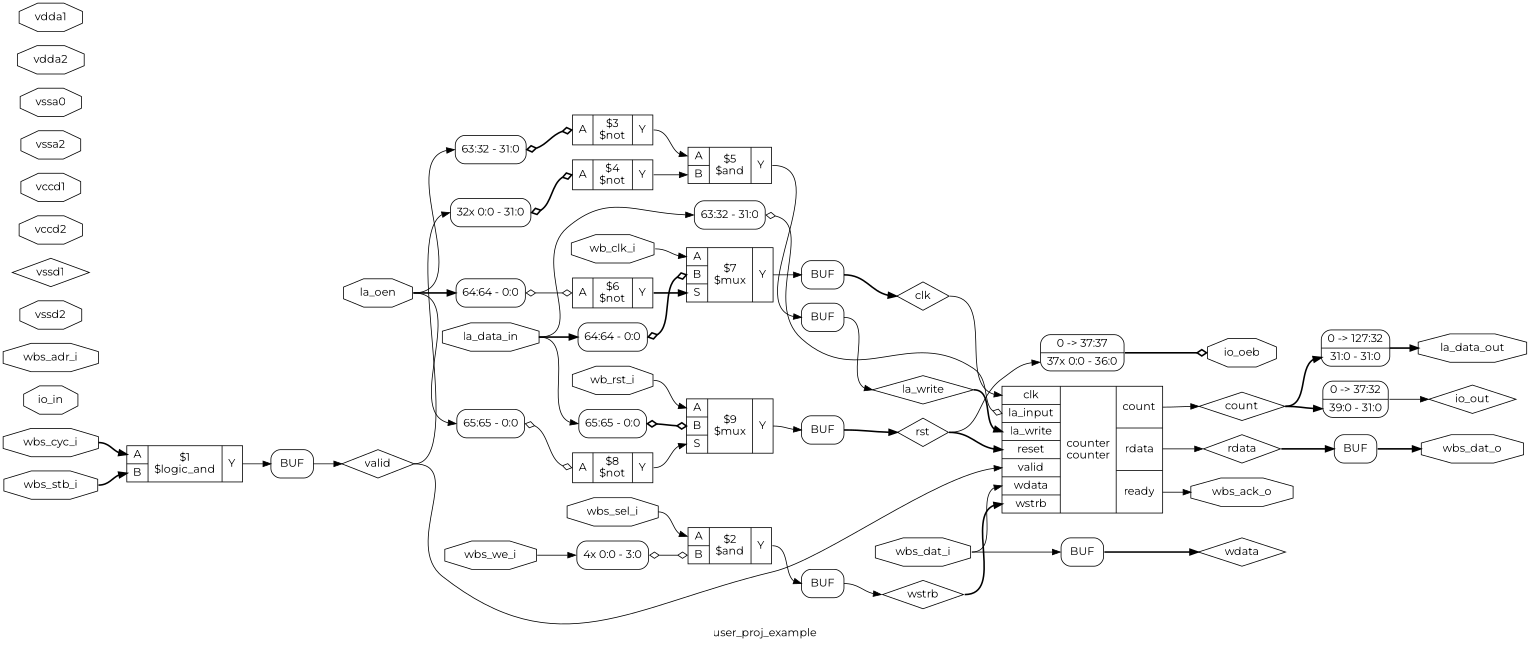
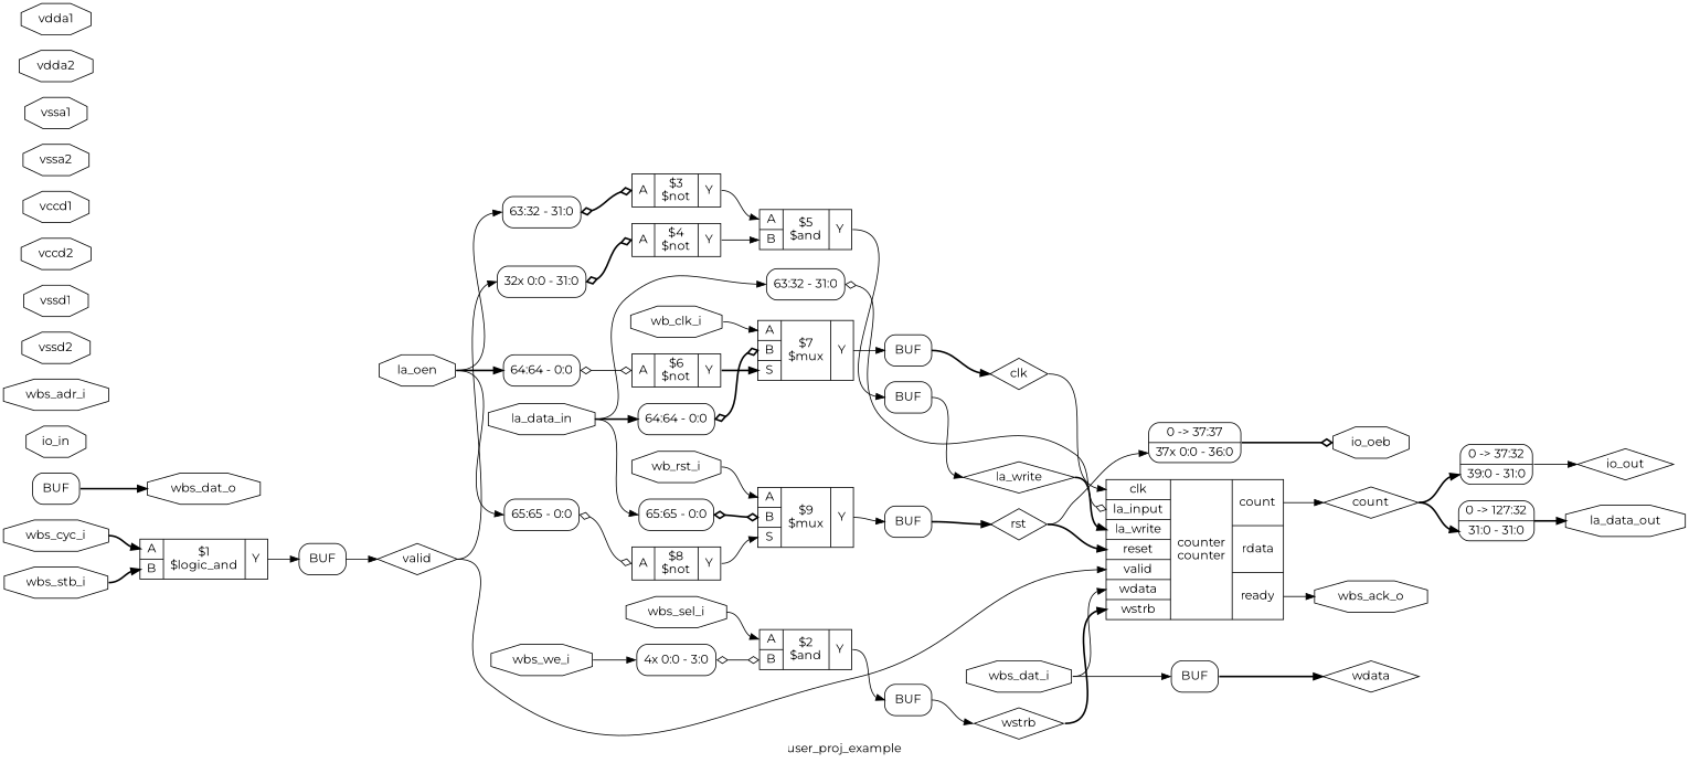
  digraph {
    fontname=Montserrat
    label=user_proj_example
    rankdir=LR
    remincross=true
    node [color=black fontcolor=black fontname=Montserrat shape=octagon]
    edge [color=black fontname=Montserrat headport=w style=solid tailport=e]
    n1 [label=la_write shape=diamond]
    n2 [label="{{<p17> clk|<p42> la_input|<p10> la_write|<p43> reset|<p12> valid|<p14> wdata|<p11> wstrb}|counter\ncounter|{<p13> count|<p15> rdata|<p44> ready}}" shape=record color="" fontcolor=""]
    n3 [label=count shape=diamond]
-   n4 [label=rdata shape=diamond]
    n5 [label=wbs_ack_o]
    n6 [label=wstrb shape=diamond]
    n7 [label=valid shape=diamond]
    n8 [label="<s31> 32x 0:0 - 31:0 " shape=record style=rounded color="" fontcolor=""]
    n9 [label="{{<p46> A}|$4\n$not|{<p49> Y}}" shape=record color="" fontcolor=""]
    n10 [label="0 -&gt; 37:32 |<s0> 39:0 - 31:0 " shape=record style=rounded color="" fontcolor=""]
    n11 [label="0 -&gt; 127:32 |<s0> 31:0 - 31:0 " shape=record style=rounded color="" fontcolor=""]
    n12 [label=io_out shape=diamond]
    n13 [label=la_data_out]
    n14 [label=wdata shape=diamond]
    n15 [label=BUF shape=box style=rounded color="" fontcolor=""]
    n16 [label=wbs_dat_o]
    n17 [label=rst shape=diamond]
    n18 [label="0 -&gt; 37:37 |<s36> 37x 0:0 - 36:0 " shape=record style=rounded color="" fontcolor=""]
    n19 [label=io_oeb]
    n20 [label=clk shape=diamond]
    n21 [label=io_in]
    n22 [label=la_oen]
    n23 [label="<s0> 65:65 - 0:0 " shape=record style=rounded color="" fontcolor=""]
    n24 [label="<s0> 64:64 - 0:0 " shape=record style=rounded color="" fontcolor=""]
    n25 [label="<s0> 63:32 - 31:0 " shape=record style=rounded color="" fontcolor=""]
    n26 [label="{{<p46> A}|$8\n$not|{<p49> Y}}" shape=record color="" fontcolor=""]
    n27 [label="{{<p46> A}|$6\n$not|{<p49> Y}}" shape=record color="" fontcolor=""]
    n28 [label="{{<p46> A}|$3\n$not|{<p49> Y}}" shape=record color="" fontcolor=""]
    n29 [label=la_data_in]
    n30 [label="<s0> 63:32 - 31:0 " shape=record style=rounded color="" fontcolor=""]
    n31 [label="<s0> 65:65 - 0:0 " shape=record style=rounded color="" fontcolor=""]
    n32 [label="<s0> 64:64 - 0:0 " shape=record style=rounded color="" fontcolor=""]
    n33 [label="{{<p46> A|<p47> B|<p48> S}|$9\n$mux|{<p49> Y}}" shape=record color="" fontcolor=""]
    n34 [label="{{<p46> A|<p47> B|<p48> S}|$7\n$mux|{<p49> Y}}" shape=record color="" fontcolor=""]
    n35 [label=wbs_adr_i]
    n36 [label=wbs_dat_i]
    n37 [label=BUF shape=box style=rounded color="" fontcolor=""]
    n38 [label=wbs_sel_i]
    n39 [label="{{<p46> A|<p47> B}|$2\n$and|{<p49> Y}}" shape=record color="" fontcolor=""]
    n40 [label=BUF shape=box style=rounded color="" fontcolor=""]
    n41 [label=wbs_we_i]
    n42 [label="<s3> 4x 0:0 - 3:0 " shape=record style=rounded color="" fontcolor=""]
    n43 [label=wbs_cyc_i]
    n44 [label="{{<p46> A|<p47> B}|$1\n$logic_and|{<p49> Y}}" shape=record color="" fontcolor=""]
    n45 [label=BUF shape=box style=rounded color="" fontcolor=""]
    n46 [label=wbs_stb_i]
    n47 [label=wb_rst_i]
    n48 [label=BUF shape=box style=rounded color="" fontcolor=""]
    n49 [label=wb_clk_i]
    n50 [label=BUF shape=box style=rounded color="" fontcolor=""]
    n51 [label=vssd2]
-   n52 [label=vssd1 shape=diamond]
+   n52 [label=vssd1]
    n53 [label=vccd2]
    n54 [label=vccd1]
    n55 [label=vssa2]
-   n56 [label=vssa0]
+   n56 [label=vssa1]
    n57 [label=vdda2]
    n58 [label=vdda1]
    n59 [label="{{<p46> A|<p47> B}|$5\n$and|{<p49> Y}}" shape=record color="" fontcolor=""]
    n60 [label=BUF shape=box style=rounded color="" fontcolor=""]
    n1 -> n2 [headport="p10:w" style=bold]
    n2 -> n3 [tailport="p13:e"]
-   n2 -> n4 [tailport="p15:e"]
    n2 -> n5 [tailport="p44:e"]
    n3 -> n10 [headport="s0:w" style=bold]
    n3 -> n11 [headport="s0:w" style=bold]
-   n4 -> n15 [headport="w:w" style=bold]
    n6 -> n2 [headport="p11:w" style=bold]
    n7 -> n2 [headport="p12:w"]
    n7 -> n8 [headport="s31:w"]
    n8 -> n9 [arrowhead=odiamond arrowtail=odiamond dir=both headport="p46:w" style=bold]
    n9 -> n59 [headport="p47:w" tailport="p49:e"]
    n10 -> n12
    n11 -> n13 [style=bold]
    n15 -> n16 [style=bold tailport="e:e"]
    n17 -> n2 [headport="p43:w" style=bold]
    n17 -> n18 [headport="s36:w"]
    n18 -> n19 [arrowhead=odiamond style=bold]
    n20 -> n2 [headport="p17:w"]
    n22 -> n23 [headport="s0:w"]
    n22 -> n24 [headport="s0:w" style=bold]
    n22 -> n25 [headport="s0:w"]
    n23 -> n26 [arrowhead=odiamond arrowtail=odiamond dir=both headport="p46:w"]
    n24 -> n27 [arrowhead=odiamond arrowtail=odiamond dir=both headport="p46:w"]
    n25 -> n28 [arrowhead=odiamond arrowtail=odiamond dir=both headport="p46:w" style=bold]
    n26 -> n33 [headport="p48:w" tailport="p49:e"]
    n27 -> n34 [headport="p48:w" style=bold tailport="p49:e"]
    n28 -> n59 [headport="p46:w" tailport="p49:e"]
    n29 -> n30 [headport="s0:w"]
    n29 -> n31 [headport="s0:w"]
    n29 -> n32 [headport="s0:w" style=bold]
    n30 -> n2 [arrowhead=odiamond arrowtail=odiamond dir=both headport="p42:w"]
    n31 -> n33 [arrowhead=odiamond arrowtail=odiamond dir=both headport="p47:w" style=bold]
    n32 -> n34 [arrowhead=odiamond arrowtail=odiamond dir=both headport="p47:w" style=bold]
    n33 -> n48 [headport="w:w" tailport="p49:e"]
    n34 -> n50 [headport="w:w" tailport="p49:e"]
    n36 -> n2 [headport="p14:w"]
    n36 -> n37 [headport="w:w"]
    n37 -> n14 [style=bold tailport="e:e"]
    n38 -> n39 [headport="p46:w"]
    n39 -> n40 [headport="w:w" tailport="p49:e"]
    n40 -> n6 [tailport="e:e"]
    n41 -> n42 [headport="s3:w"]
    n42 -> n39 [arrowhead=odiamond arrowtail=odiamond dir=both headport="p47:w"]
    n43 -> n44 [headport="p46:w" style=bold]
    n44 -> n45 [headport="w:w" tailport="p49:e"]
    n45 -> n7 [tailport="e:e"]
    n46 -> n44 [headport="p47:w" style=bold]
    n47 -> n33 [headport="p46:w"]
    n48 -> n17 [style=bold tailport="e:e"]
    n49 -> n34 [headport="p46:w"]
    n50 -> n20 [style=bold tailport="e:e"]
    n59 -> n60 [headport="w:w" tailport="p49:e"]
    n60 -> n1 [tailport="e:e"]
  }
